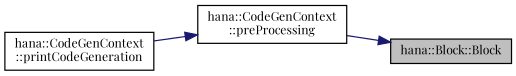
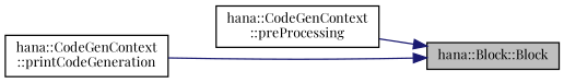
  digraph {
    fontname="Playfair Display"
    rankdir=RL
    node [color=black fillcolor=white fontname="Playfair Display" fontsize=10 shape=record style=filled]
    edge [color=midnightblue dir=back fontname="Playfair Display" fontsize=10 labelfontname=Helvetica labelfontsize=10 style=solid]
    n1 [fillcolor=grey75 fontcolor=black height=0.2 label="hana::Block::Block" width=0.4]
    n2 [height=0.2 label="hana::CodeGenContext\l::preProcessing" width=0.4]
    n3 [height=0.2 label="hana::CodeGenContext\l::printCodeGeneration" width=0.4]
    n1 -> n2
-   n2 -> n3
+   n1 -> n3
  }
